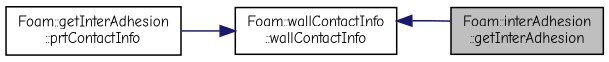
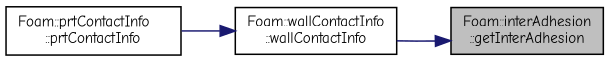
  digraph {
    fontname="Comic Neue"
    rankdir=RL
    node [color=black fillcolor=white fontname="Comic Neue" fontsize=10 shape=record style=filled]
    edge [color=midnightblue dir=back fontname="Comic Neue" fontsize=10 labelfontname=Helvetica labelfontsize=10 style=solid]
    n1 [fillcolor=grey75 fontcolor=black height=0.2 label="Foam::interAdhesion\l::getInterAdhesion" width=0.4]
    n2 [height=0.2 label="Foam::wallContactInfo\l::wallContactInfo" width=0.4]
-   n3 [height=0.2 label="Foam::getInterAdhesion\l::prtContactInfo" width=0.4]
-   n2 -> n1
+   n3 [height=0.2 label="Foam::prtContactInfo\l::prtContactInfo" width=0.4]
+   n1 -> n2
    n2 -> n3
  }
